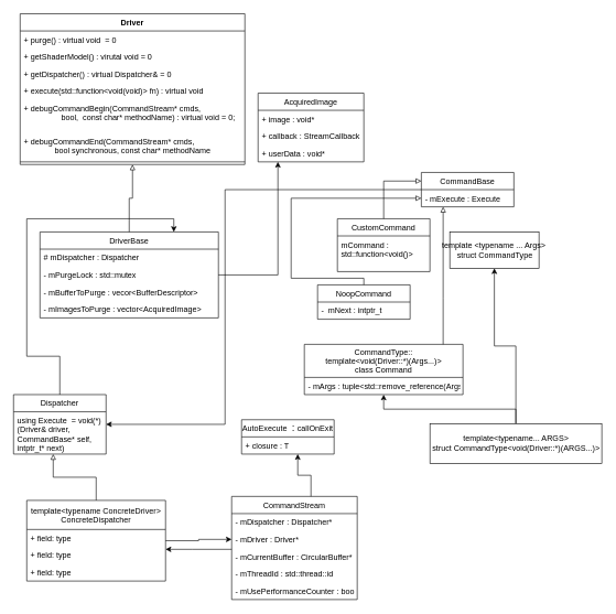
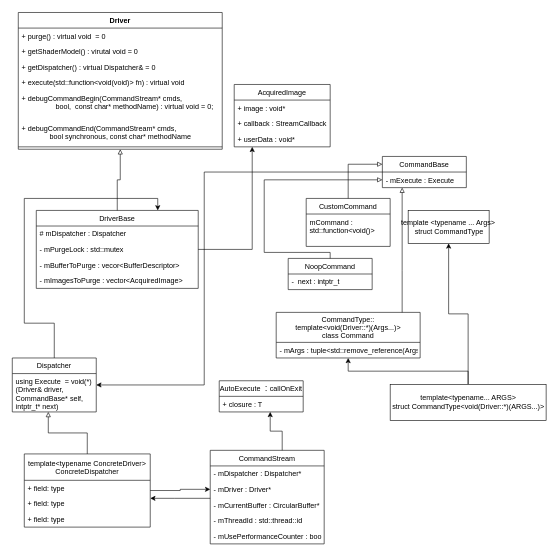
  <mxCell id="0" />
  <mxCell id="1" parent="0" />
  <mxCell id="2" value="Driver" style="swimlane;fontStyle=1;align=center;verticalAlign=top;childLayout=stackLayout;horizontal=1;startSize=26;horizontalStack=0;resizeParent=1;resizeParentMax=0;resizeLast=0;collapsible=1;marginBottom=0;" vertex="1" parent="1"><mxGeometry x="30" y="20" width="340" height="228" as="geometry" /></mxCell>
  <mxCell id="3" value="+ purge() : virtual void  = 0" style="text;strokeColor=none;fillColor=none;align=left;verticalAlign=top;spacingLeft=4;spacingRight=4;overflow=hidden;rotatable=0;points=[[0,0.5],[1,0.5]];portConstraint=eastwest;" vertex="1" parent="2"><mxGeometry y="26" width="340" height="26" as="geometry" /></mxCell>
  <mxCell id="4" value="+ getShaderModel() : virutal void = 0" style="text;strokeColor=none;fillColor=none;align=left;verticalAlign=top;spacingLeft=4;spacingRight=4;overflow=hidden;rotatable=0;points=[[0,0.5],[1,0.5]];portConstraint=eastwest;" vertex="1" parent="2"><mxGeometry y="52" width="340" height="26" as="geometry" /></mxCell>
  <mxCell id="5" value="+ getDispatcher() : virtual Dispatcher&amp; = 0" style="text;strokeColor=none;fillColor=none;align=left;verticalAlign=top;spacingLeft=4;spacingRight=4;overflow=hidden;rotatable=0;points=[[0,0.5],[1,0.5]];portConstraint=eastwest;" vertex="1" parent="2"><mxGeometry y="78" width="340" height="26" as="geometry" /></mxCell>
  <mxCell id="6" value="+ execute(std::function&lt;void(void)&gt; fn) : virtual void" style="text;strokeColor=none;fillColor=none;align=left;verticalAlign=top;spacingLeft=4;spacingRight=4;overflow=hidden;rotatable=0;points=[[0,0.5],[1,0.5]];portConstraint=eastwest;" vertex="1" parent="2"><mxGeometry y="104" width="340" height="26" as="geometry" /></mxCell>
  <mxCell id="7" value="+ debugCommandBegin(CommandStream* cmds, &#10;                 bool,  const char* methodName) : virtual void = 0; " style="text;strokeColor=none;fillColor=none;align=left;verticalAlign=top;spacingLeft=4;spacingRight=4;overflow=hidden;rotatable=0;points=[[0,0.5],[1,0.5]];portConstraint=eastwest;" vertex="1" parent="2"><mxGeometry y="130" width="340" height="50" as="geometry" /></mxCell>
  <mxCell id="8" value="+ debugCommandEnd(CommandStream* cmds, &#10;              bool synchronous, const char* methodName" style="text;strokeColor=none;fillColor=none;align=left;verticalAlign=top;spacingLeft=4;spacingRight=4;overflow=hidden;rotatable=0;points=[[0,0.5],[1,0.5]];portConstraint=eastwest;" vertex="1" parent="2"><mxGeometry y="180" width="340" height="40" as="geometry" /></mxCell>
  <mxCell id="9" value="" style="line;strokeWidth=1;fillColor=none;align=left;verticalAlign=middle;spacingTop=-1;spacingLeft=3;spacingRight=3;rotatable=0;labelPosition=right;points=[];portConstraint=eastwest;" vertex="1" parent="2"><mxGeometry y="220" width="340" height="8" as="geometry" /></mxCell>
  <mxCell id="10" value="AcquiredImage" style="swimlane;fontStyle=0;childLayout=stackLayout;horizontal=1;startSize=26;fillColor=none;horizontalStack=0;resizeParent=1;resizeParentMax=0;resizeLast=0;collapsible=1;marginBottom=0;" vertex="1" parent="1"><mxGeometry x="390" y="140" width="160" height="104" as="geometry" /></mxCell>
  <mxCell id="11" value="+ image : void*" style="text;strokeColor=none;fillColor=none;align=left;verticalAlign=top;spacingLeft=4;spacingRight=4;overflow=hidden;rotatable=0;points=[[0,0.5],[1,0.5]];portConstraint=eastwest;" vertex="1" parent="10"><mxGeometry y="26" width="160" height="26" as="geometry" /></mxCell>
  <mxCell id="12" value="+ callback : StreamCallback" style="text;strokeColor=none;fillColor=none;align=left;verticalAlign=top;spacingLeft=4;spacingRight=4;overflow=hidden;rotatable=0;points=[[0,0.5],[1,0.5]];portConstraint=eastwest;" vertex="1" parent="10"><mxGeometry y="52" width="160" height="26" as="geometry" /></mxCell>
  <mxCell id="13" value="+ userData : void*" style="text;strokeColor=none;fillColor=none;align=left;verticalAlign=top;spacingLeft=4;spacingRight=4;overflow=hidden;rotatable=0;points=[[0,0.5],[1,0.5]];portConstraint=eastwest;" vertex="1" parent="10"><mxGeometry y="78" width="160" height="26" as="geometry" /></mxCell>
  <mxCell id="14" style="edgeStyle=orthogonalEdgeStyle;rounded=0;orthogonalLoop=1;jettySize=auto;html=1;" edge="1" parent="1" source="16" target="10"><mxGeometry relative="1" as="geometry"><Array as="points"><mxPoint x="420" y="415" /></Array></mxGeometry></mxCell>
  <mxCell id="15" style="edgeStyle=orthogonalEdgeStyle;rounded=0;orthogonalLoop=1;jettySize=auto;html=1;endArrow=block;endFill=0;" edge="1" parent="1" source="16" target="2"><mxGeometry relative="1" as="geometry" /></mxCell>
  <mxCell id="16" value="DriverBase" style="swimlane;fontStyle=0;childLayout=stackLayout;horizontal=1;startSize=26;fillColor=none;horizontalStack=0;resizeParent=1;resizeParentMax=0;resizeLast=0;collapsible=1;marginBottom=0;" vertex="1" parent="1"><mxGeometry x="60" y="350" width="270" height="130" as="geometry" /></mxCell>
  <mxCell id="17" value="# mDispatcher : Dispatcher" style="text;strokeColor=none;fillColor=none;align=left;verticalAlign=top;spacingLeft=4;spacingRight=4;overflow=hidden;rotatable=0;points=[[0,0.5],[1,0.5]];portConstraint=eastwest;" vertex="1" parent="16"><mxGeometry y="26" width="270" height="26" as="geometry" /></mxCell>
  <mxCell id="18" value="- mPurgeLock : std::mutex" style="text;strokeColor=none;fillColor=none;align=left;verticalAlign=top;spacingLeft=4;spacingRight=4;overflow=hidden;rotatable=0;points=[[0,0.5],[1,0.5]];portConstraint=eastwest;" vertex="1" parent="16"><mxGeometry y="52" width="270" height="26" as="geometry" /></mxCell>
  <mxCell id="19" value="- mBufferToPurge : vecor&lt;BufferDescriptor&gt;" style="text;strokeColor=none;fillColor=none;align=left;verticalAlign=top;spacingLeft=4;spacingRight=4;overflow=hidden;rotatable=0;points=[[0,0.5],[1,0.5]];portConstraint=eastwest;" vertex="1" parent="16"><mxGeometry y="78" width="270" height="26" as="geometry" /></mxCell>
  <mxCell id="20" value="- mImagesToPurge : vector&lt;AcquiredImage&gt;" style="text;strokeColor=none;fillColor=none;align=left;verticalAlign=top;spacingLeft=4;spacingRight=4;overflow=hidden;rotatable=0;points=[[0,0.5],[1,0.5]];portConstraint=eastwest;" vertex="1" parent="16"><mxGeometry y="104" width="270" height="26" as="geometry" /></mxCell>
  <mxCell id="21" style="edgeStyle=orthogonalEdgeStyle;rounded=0;orthogonalLoop=1;jettySize=auto;html=1;entryX=0.75;entryY=0;entryDx=0;entryDy=0;endArrow=classic;endFill=1;" edge="1" parent="1" source="22" target="16"><mxGeometry relative="1" as="geometry" /></mxCell>
  <mxCell id="22" value="Dispatcher" style="swimlane;fontStyle=0;childLayout=stackLayout;horizontal=1;startSize=26;fillColor=none;horizontalStack=0;resizeParent=1;resizeParentMax=0;resizeLast=0;collapsible=1;marginBottom=0;" vertex="1" parent="1"><mxGeometry x="20" y="596" width="140" height="90" as="geometry" /></mxCell>
  <mxCell id="23" value="using Execute  = void(*)&#10;(Driver&amp; driver, &#10;CommandBase* self, &#10;intptr_t* next)" style="text;strokeColor=none;fillColor=none;align=left;verticalAlign=top;spacingLeft=4;spacingRight=4;overflow=hidden;rotatable=0;points=[[0,0.5],[1,0.5]];portConstraint=eastwest;" vertex="1" parent="22"><mxGeometry y="26" width="140" height="64" as="geometry" /></mxCell>
  <mxCell id="24" style="edgeStyle=orthogonalEdgeStyle;rounded=0;orthogonalLoop=1;jettySize=auto;html=1;endArrow=classic;endFill=1;" edge="1" parent="1" source="25" target="22"><mxGeometry relative="1" as="geometry"><Array as="points"><mxPoint x="340" y="286" /><mxPoint x="340" y="641" /></Array></mxGeometry></mxCell>
  <mxCell id="25" value="CommandBase" style="swimlane;fontStyle=0;childLayout=stackLayout;horizontal=1;startSize=26;fillColor=none;horizontalStack=0;resizeParent=1;resizeParentMax=0;resizeLast=0;collapsible=1;marginBottom=0;" vertex="1" parent="1"><mxGeometry x="637" y="260" width="140" height="52" as="geometry" /></mxCell>
  <mxCell id="26" value="- mExecute : Execute" style="text;strokeColor=none;fillColor=none;align=left;verticalAlign=top;spacingLeft=4;spacingRight=4;overflow=hidden;rotatable=0;points=[[0,0.5],[1,0.5]];portConstraint=eastwest;" vertex="1" parent="25"><mxGeometry y="26" width="140" height="26" as="geometry" /></mxCell>
  <mxCell id="27" value="template &amp;lt;typename ... Args&amp;gt;&amp;nbsp;&lt;br&gt;struct CommandType" style="html=1;" vertex="1" parent="1"><mxGeometry x="680" y="350" width="135" height="55" as="geometry" /></mxCell>
  <mxCell id="28" style="edgeStyle=orthogonalEdgeStyle;rounded=0;orthogonalLoop=1;jettySize=auto;html=1;endArrow=classic;endFill=1;" edge="1" parent="1" source="30" target="27"><mxGeometry relative="1" as="geometry" /></mxCell>
  <mxCell id="29" style="edgeStyle=orthogonalEdgeStyle;rounded=0;orthogonalLoop=1;jettySize=auto;html=1;endArrow=classic;endFill=1;" edge="1" parent="1" source="30" target="32"><mxGeometry relative="1" as="geometry" /></mxCell>
  <mxCell id="30" value="template&amp;lt;typename... ARGS&amp;gt;&lt;br&gt;struct CommandType&amp;lt;void(Driver::*)(ARGS...)&amp;gt;" style="html=1;" vertex="1" parent="1"><mxGeometry x="650" y="640" width="260" height="60" as="geometry" /></mxCell>
  <mxCell id="31" style="edgeStyle=orthogonalEdgeStyle;rounded=0;orthogonalLoop=1;jettySize=auto;html=1;endArrow=block;endFill=0;" edge="1" parent="1" source="32" target="26"><mxGeometry relative="1" as="geometry"><Array as="points"><mxPoint x="670" y="450" /><mxPoint x="670" y="450" /></Array></mxGeometry></mxCell>
  <mxCell id="32" value="CommandType::&#10;template&lt;void(Driver::*)(Args...)&gt;&#10;class Command" style="swimlane;fontStyle=0;childLayout=stackLayout;horizontal=1;startSize=50;fillColor=none;horizontalStack=0;resizeParent=1;resizeParentMax=0;resizeLast=0;collapsible=1;marginBottom=0;" vertex="1" parent="1"><mxGeometry x="460" y="520" width="240" height="76" as="geometry" /></mxCell>
  <mxCell id="33" value="- mArgs : tuple&lt;std::remove_reference(Args)...&gt;" style="text;strokeColor=none;fillColor=none;align=left;verticalAlign=top;spacingLeft=4;spacingRight=4;overflow=hidden;rotatable=0;points=[[0,0.5],[1,0.5]];portConstraint=eastwest;" vertex="1" parent="32"><mxGeometry y="50" width="240" height="26" as="geometry" /></mxCell>
  <mxCell id="34" style="edgeStyle=orthogonalEdgeStyle;rounded=0;orthogonalLoop=1;jettySize=auto;html=1;entryX=0;entryY=0.25;entryDx=0;entryDy=0;endArrow=block;endFill=0;" edge="1" parent="1" source="35" target="25"><mxGeometry relative="1" as="geometry" /></mxCell>
  <mxCell id="35" value="CustomCommand" style="swimlane;fontStyle=0;childLayout=stackLayout;horizontal=1;startSize=26;fillColor=none;horizontalStack=0;resizeParent=1;resizeParentMax=0;resizeLast=0;collapsible=1;marginBottom=0;" vertex="1" parent="1"><mxGeometry x="510" y="330" width="140" height="80" as="geometry" /></mxCell>
  <mxCell id="36" value="mCommand : &#10;std::function&lt;void()&gt;" style="text;strokeColor=none;fillColor=none;align=left;verticalAlign=top;spacingLeft=4;spacingRight=4;overflow=hidden;rotatable=0;points=[[0,0.5],[1,0.5]];portConstraint=eastwest;" vertex="1" parent="35"><mxGeometry y="26" width="140" height="54" as="geometry" /></mxCell>
  <mxCell id="37" style="edgeStyle=orthogonalEdgeStyle;rounded=0;orthogonalLoop=1;jettySize=auto;html=1;endArrow=block;endFill=0;" edge="1" parent="1" source="38" target="26"><mxGeometry relative="1" as="geometry"><Array as="points"><mxPoint x="550" y="420" /><mxPoint x="440" y="420" /><mxPoint x="440" y="299" /></Array></mxGeometry></mxCell>
  <mxCell id="38" value="NoopCommand" style="swimlane;fontStyle=0;childLayout=stackLayout;horizontal=1;startSize=26;fillColor=none;horizontalStack=0;resizeParent=1;resizeParentMax=0;resizeLast=0;collapsible=1;marginBottom=0;" vertex="1" parent="1"><mxGeometry x="480" y="430" width="140" height="52" as="geometry" /></mxCell>
- <mxCell id="39" value="-  mNext : intptr_t" style="text;strokeColor=none;fillColor=none;align=left;verticalAlign=top;spacingLeft=4;spacingRight=4;overflow=hidden;rotatable=0;points=[[0,0.5],[1,0.5]];portConstraint=eastwest;" vertex="1" parent="38"><mxGeometry y="26" width="140" height="26" as="geometry" /></mxCell>
+ <mxCell id="39" value="-  next : intptr_t" style="text;strokeColor=none;fillColor=none;align=left;verticalAlign=top;spacingLeft=4;spacingRight=4;overflow=hidden;rotatable=0;points=[[0,0.5],[1,0.5]];portConstraint=eastwest;" vertex="1" parent="38"><mxGeometry y="26" width="140" height="26" as="geometry" /></mxCell>
  <mxCell id="40" style="edgeStyle=orthogonalEdgeStyle;rounded=0;orthogonalLoop=1;jettySize=auto;html=1;endArrow=classic;endFill=1;" edge="1" parent="1" source="42" target="48"><mxGeometry relative="1" as="geometry"><Array as="points"><mxPoint x="470" y="718" /><mxPoint x="450" y="718" /></Array></mxGeometry></mxCell>
  <mxCell id="41" style="edgeStyle=orthogonalEdgeStyle;rounded=0;orthogonalLoop=1;jettySize=auto;html=1;endArrow=classic;endFill=1;" edge="1" parent="1" source="42" target="52"><mxGeometry relative="1" as="geometry"><Array as="points"><mxPoint x="290" y="830" /><mxPoint x="290" y="830" /></Array></mxGeometry></mxCell>
  <mxCell id="42" value="CommandStream" style="swimlane;fontStyle=0;childLayout=stackLayout;horizontal=1;startSize=26;fillColor=none;horizontalStack=0;resizeParent=1;resizeParentMax=0;resizeLast=0;collapsible=1;marginBottom=0;" vertex="1" parent="1"><mxGeometry x="350" y="750" width="190" height="156" as="geometry"><mxRectangle x="350" y="720" width="130" height="26" as="alternateBounds" /></mxGeometry></mxCell>
  <mxCell id="43" value="- mDispatcher : Dispatcher*" style="text;strokeColor=none;fillColor=none;align=left;verticalAlign=top;spacingLeft=4;spacingRight=4;overflow=hidden;rotatable=0;points=[[0,0.5],[1,0.5]];portConstraint=eastwest;" vertex="1" parent="42"><mxGeometry y="26" width="190" height="26" as="geometry" /></mxCell>
  <mxCell id="44" value="- mDriver : Driver*" style="text;strokeColor=none;fillColor=none;align=left;verticalAlign=top;spacingLeft=4;spacingRight=4;overflow=hidden;rotatable=0;points=[[0,0.5],[1,0.5]];portConstraint=eastwest;" vertex="1" parent="42"><mxGeometry y="52" width="190" height="26" as="geometry" /></mxCell>
  <mxCell id="45" value="- mCurrentBuffer : CircularBuffer*" style="text;strokeColor=none;fillColor=none;align=left;verticalAlign=top;spacingLeft=4;spacingRight=4;overflow=hidden;rotatable=0;points=[[0,0.5],[1,0.5]];portConstraint=eastwest;" vertex="1" parent="42"><mxGeometry y="78" width="190" height="26" as="geometry" /></mxCell>
  <mxCell id="46" value="- mThreadId : std::thread::id" style="text;strokeColor=none;fillColor=none;align=left;verticalAlign=top;spacingLeft=4;spacingRight=4;overflow=hidden;rotatable=0;points=[[0,0.5],[1,0.5]];portConstraint=eastwest;" vertex="1" parent="42"><mxGeometry y="104" width="190" height="26" as="geometry" /></mxCell>
  <mxCell id="47" value="- mUsePerformanceCounter : bool" style="text;strokeColor=none;fillColor=none;align=left;verticalAlign=top;spacingLeft=4;spacingRight=4;overflow=hidden;rotatable=0;points=[[0,0.5],[1,0.5]];portConstraint=eastwest;" vertex="1" parent="42"><mxGeometry y="130" width="190" height="26" as="geometry" /></mxCell>
  <mxCell id="48" value="AutoExecute ：callOnExit" style="swimlane;fontStyle=0;childLayout=stackLayout;horizontal=1;startSize=26;fillColor=none;horizontalStack=0;resizeParent=1;resizeParentMax=0;resizeLast=0;collapsible=1;marginBottom=0;" vertex="1" parent="1"><mxGeometry x="365" y="634" width="140" height="52" as="geometry" /></mxCell>
  <mxCell id="49" value="+ closure : T" style="text;strokeColor=none;fillColor=none;align=left;verticalAlign=top;spacingLeft=4;spacingRight=4;overflow=hidden;rotatable=0;points=[[0,0.5],[1,0.5]];portConstraint=eastwest;" vertex="1" parent="48"><mxGeometry y="26" width="140" height="26" as="geometry" /></mxCell>
  <mxCell id="50" style="edgeStyle=orthogonalEdgeStyle;rounded=0;orthogonalLoop=1;jettySize=auto;html=1;endArrow=block;endFill=0;" edge="1" parent="1" source="52" target="22"><mxGeometry relative="1" as="geometry"><mxPoint x="70" y="700" as="targetPoint" /><Array as="points"><mxPoint x="145" y="721" /><mxPoint x="80" y="721" /></Array></mxGeometry></mxCell>
  <mxCell id="51" style="edgeStyle=orthogonalEdgeStyle;rounded=0;orthogonalLoop=1;jettySize=auto;html=1;endArrow=classic;endFill=1;" edge="1" parent="1" source="52" target="44"><mxGeometry relative="1" as="geometry" /></mxCell>
  <mxCell id="52" value="template&lt;typename ConcreteDriver&gt;&#10;ConcreteDispatcher" style="swimlane;fontStyle=0;childLayout=stackLayout;horizontal=1;startSize=44;fillColor=none;horizontalStack=0;resizeParent=1;resizeParentMax=0;resizeLast=0;collapsible=1;marginBottom=0;" vertex="1" parent="1"><mxGeometry x="40" y="756" width="210" height="122" as="geometry" /></mxCell>
  <mxCell id="53" value="+ field: type" style="text;strokeColor=none;fillColor=none;align=left;verticalAlign=top;spacingLeft=4;spacingRight=4;overflow=hidden;rotatable=0;points=[[0,0.5],[1,0.5]];portConstraint=eastwest;" vertex="1" parent="52"><mxGeometry y="44" width="210" height="26" as="geometry" /></mxCell>
  <mxCell id="54" value="+ field: type" style="text;strokeColor=none;fillColor=none;align=left;verticalAlign=top;spacingLeft=4;spacingRight=4;overflow=hidden;rotatable=0;points=[[0,0.5],[1,0.5]];portConstraint=eastwest;" vertex="1" parent="52"><mxGeometry y="70" width="210" height="26" as="geometry" /></mxCell>
  <mxCell id="55" value="+ field: type" style="text;strokeColor=none;fillColor=none;align=left;verticalAlign=top;spacingLeft=4;spacingRight=4;overflow=hidden;rotatable=0;points=[[0,0.5],[1,0.5]];portConstraint=eastwest;" vertex="1" parent="52"><mxGeometry y="96" width="210" height="26" as="geometry" /></mxCell>
